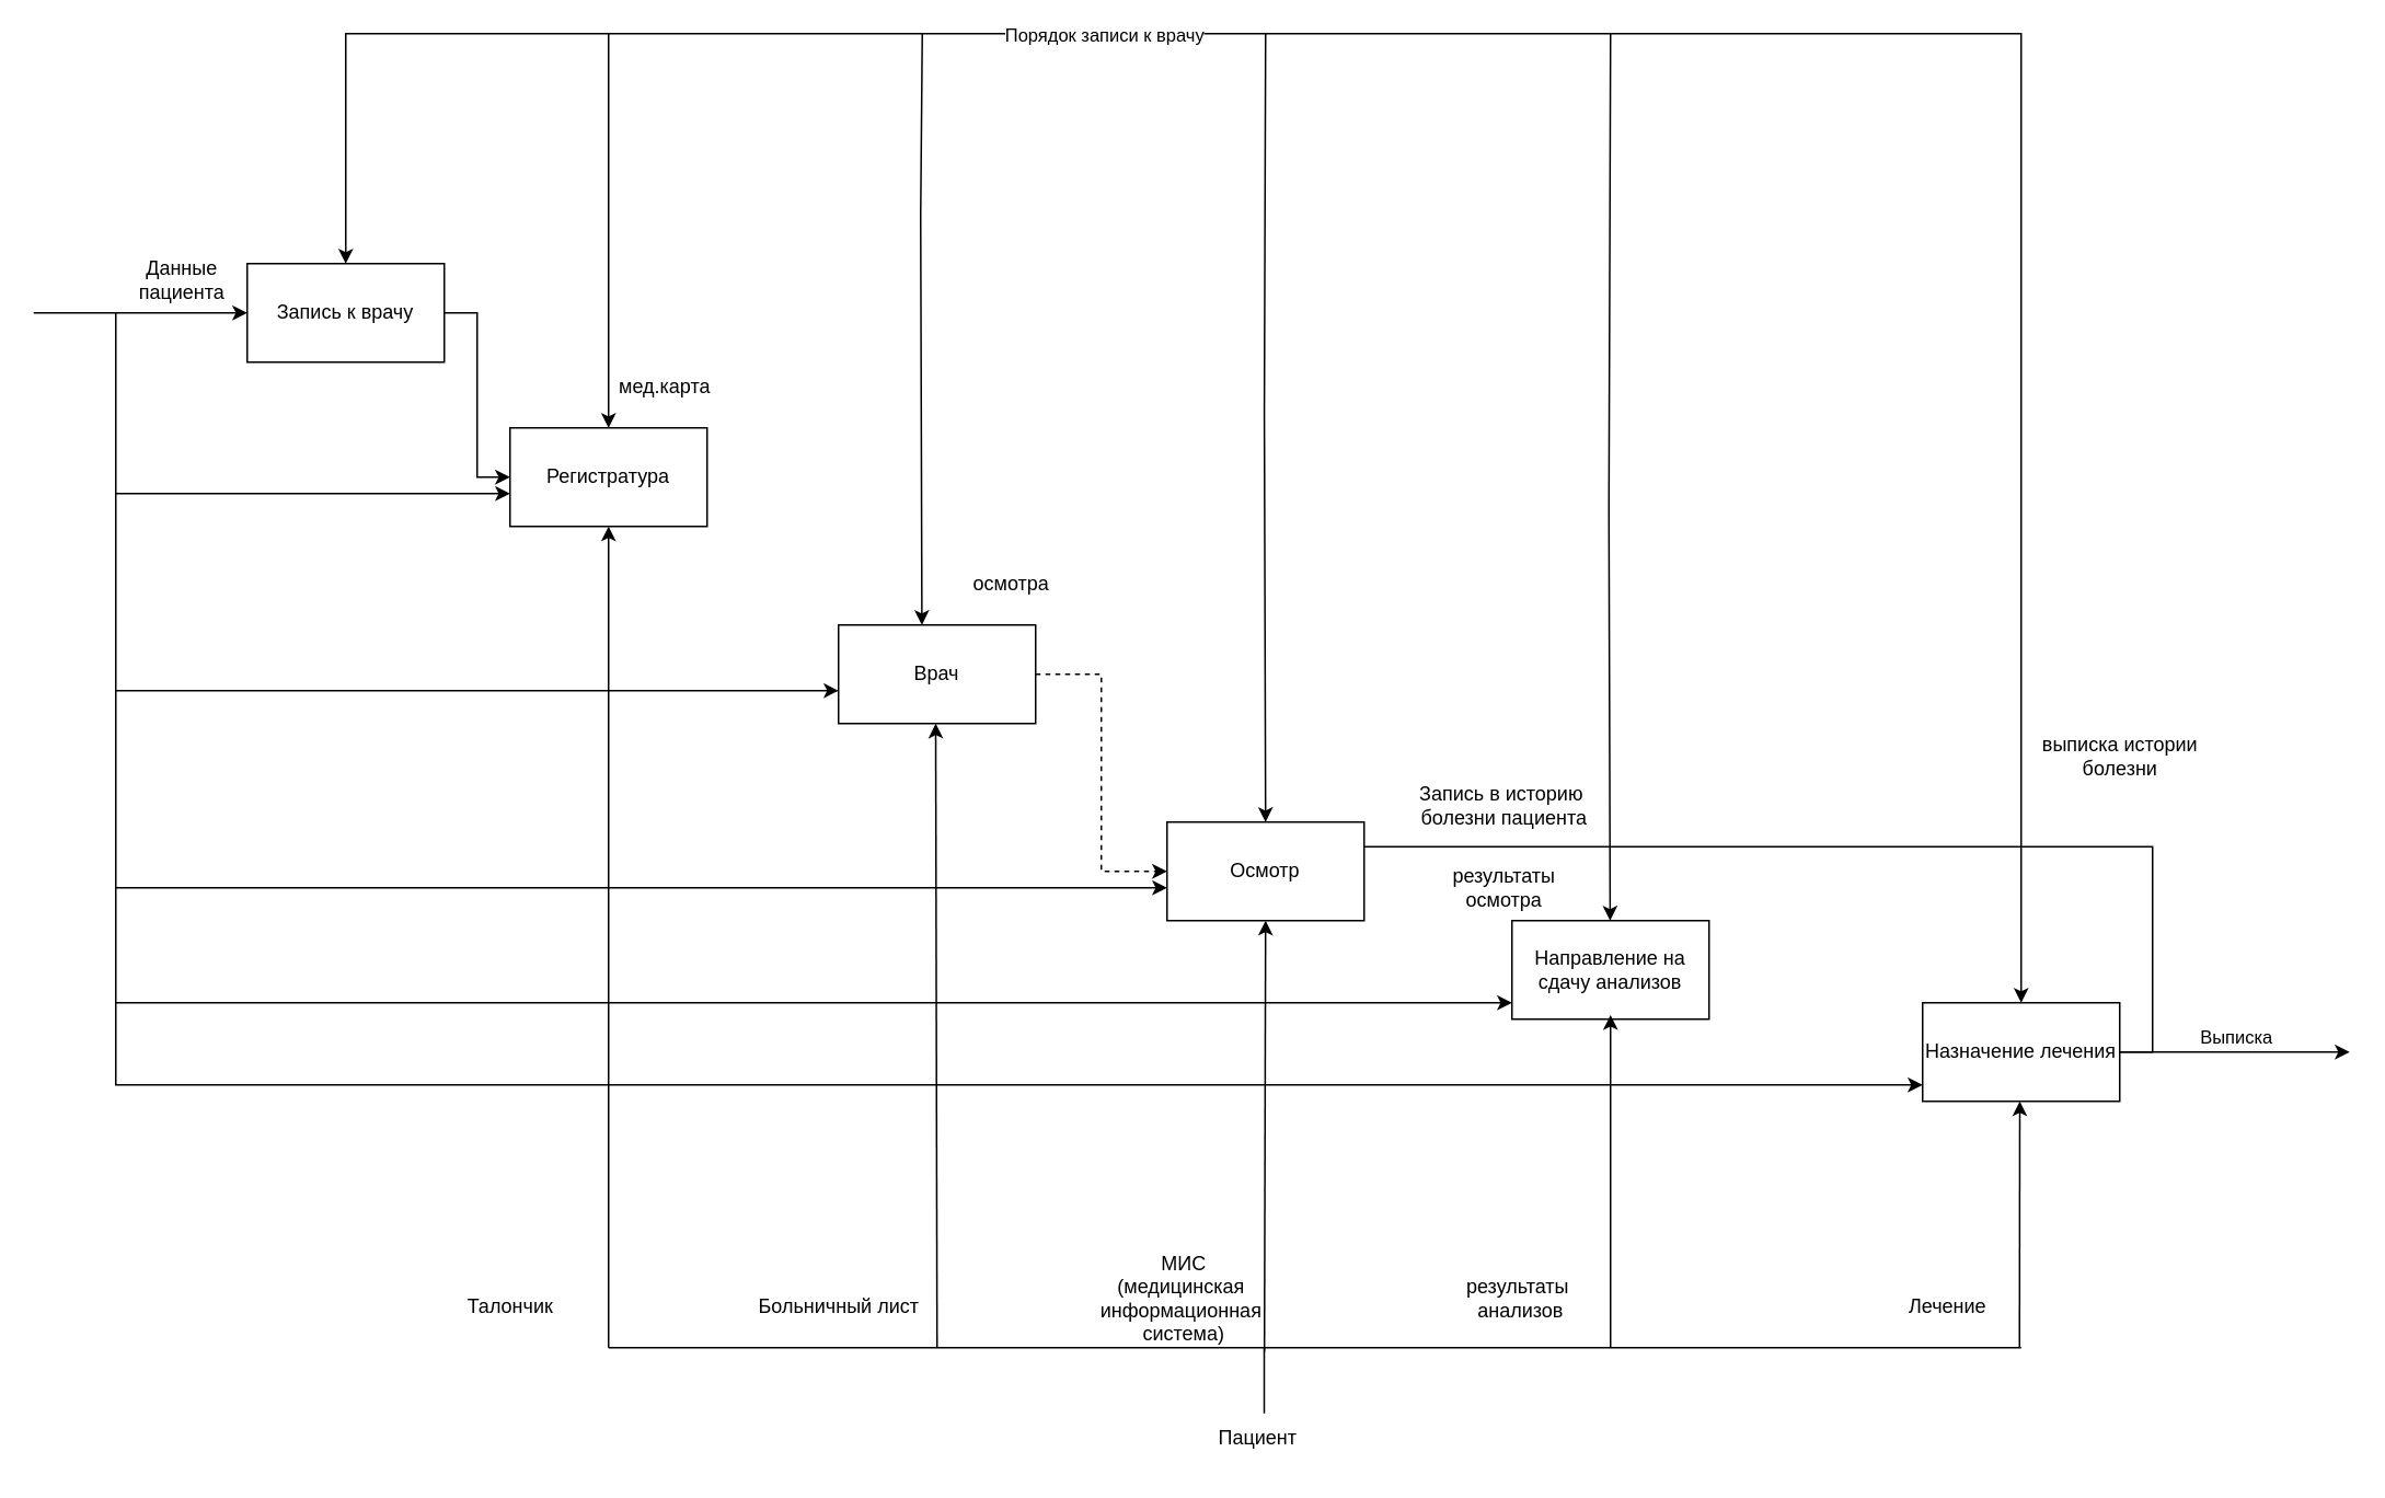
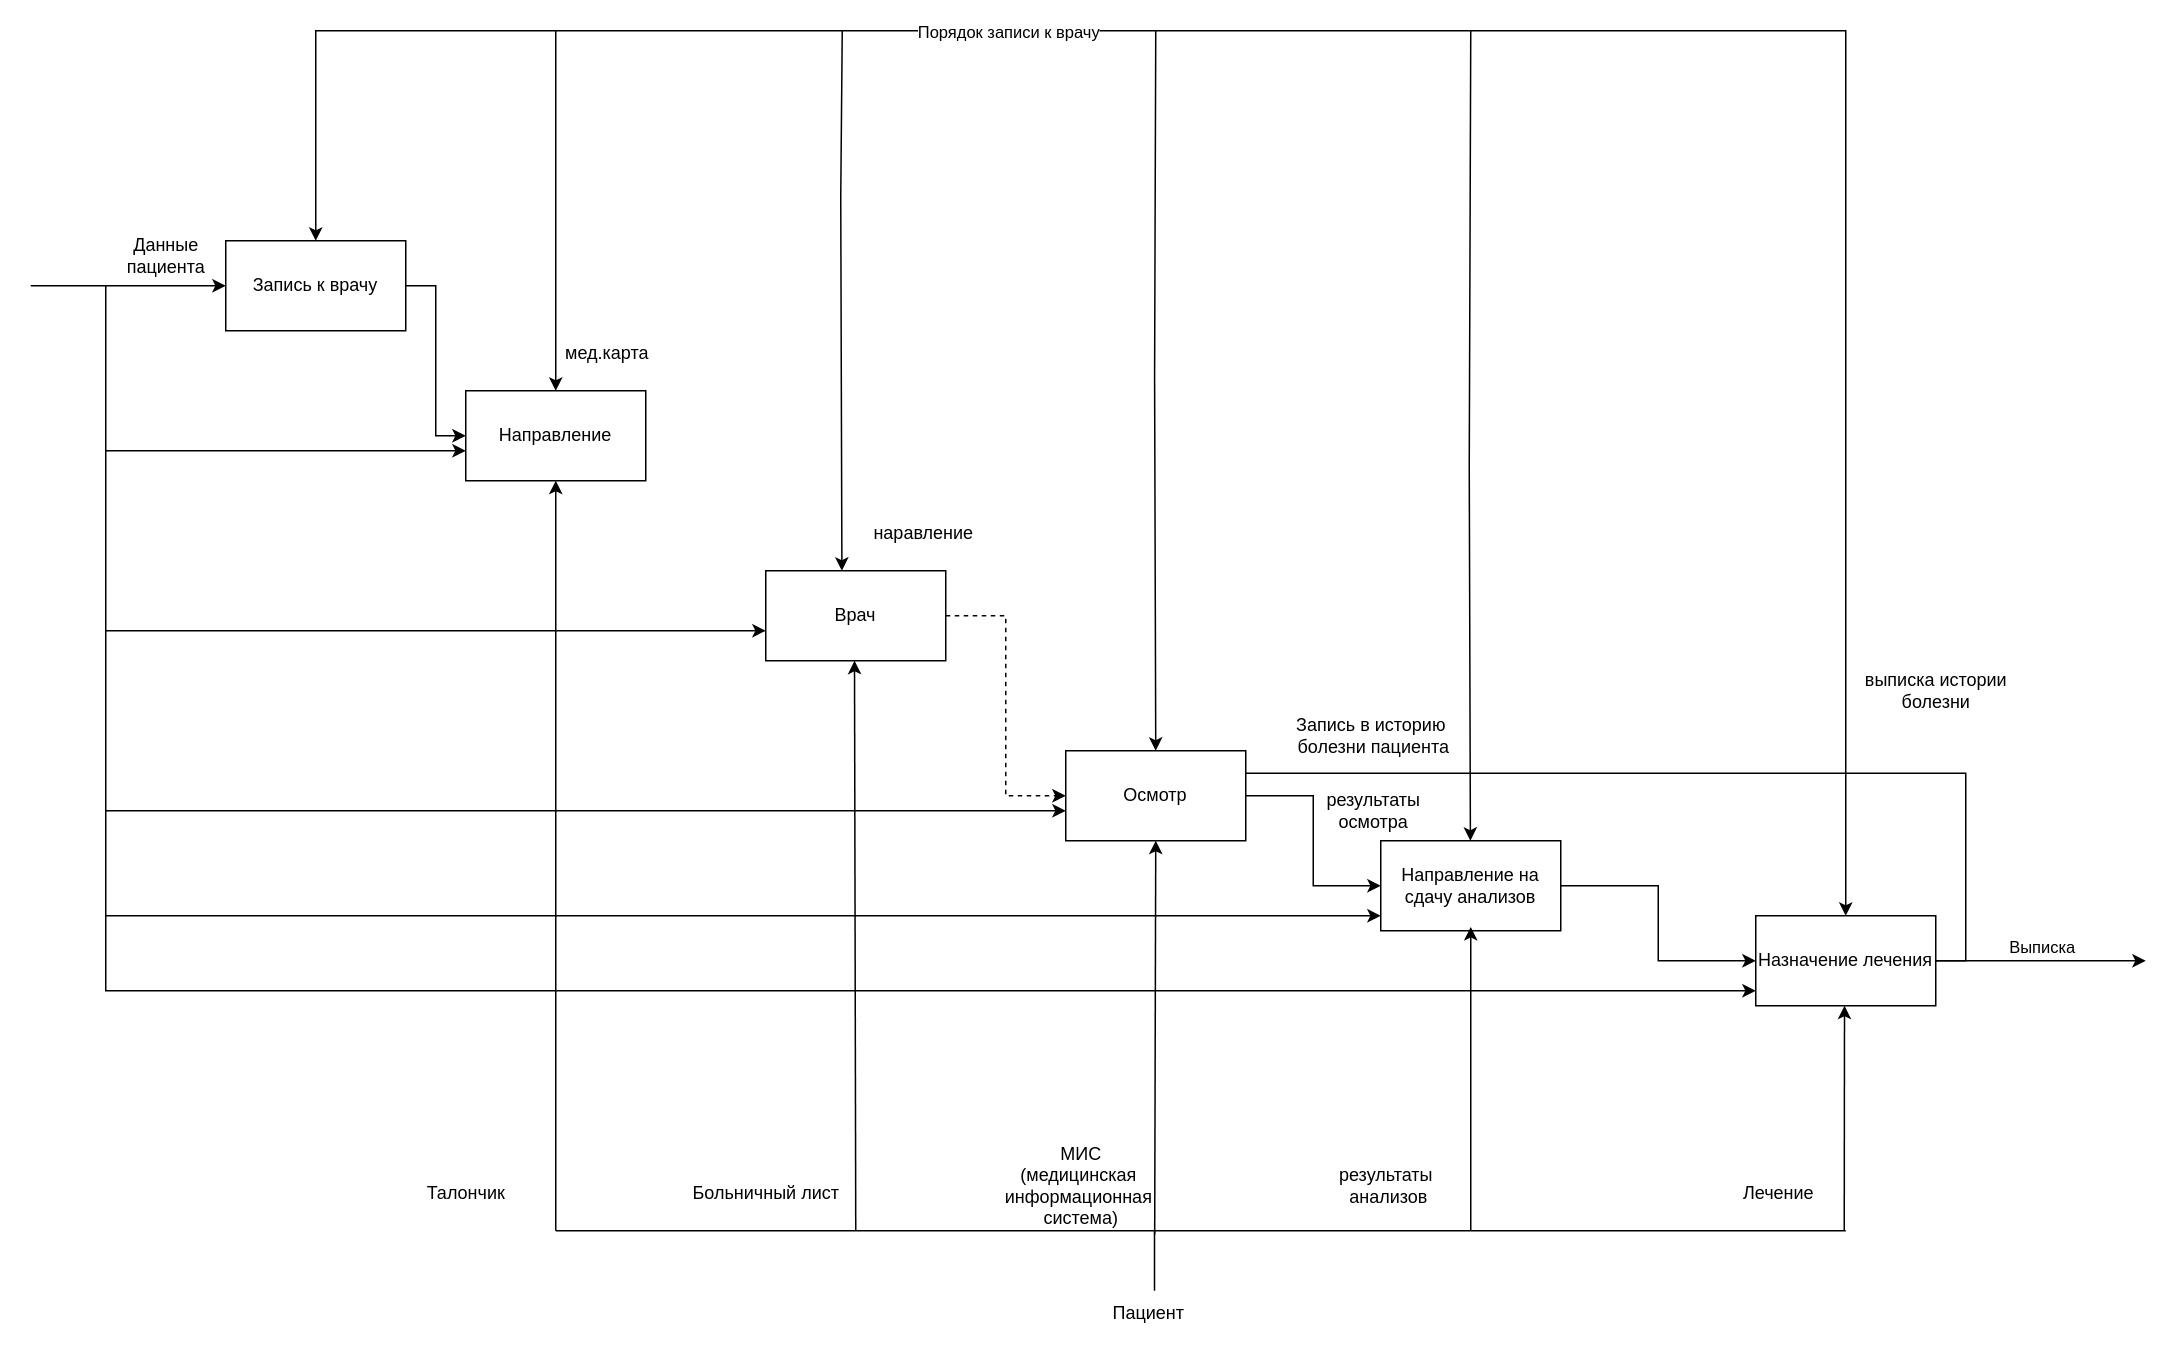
  <mxCell id="0" />
  <mxCell id="1" parent="0" />
+ <mxCell id="2" style="edgeStyle=orthogonalEdgeStyle;rounded=0;orthogonalLoop=1;jettySize=auto;html=1;exitX=1;exitY=0.5;exitDx=0;exitDy=0;entryX=0;entryY=0.5;entryDx=0;entryDy=0;" parent="1" source="3" target="12" edge="1"><mxGeometry relative="1" as="geometry" /></mxCell>
  <mxCell id="3" value="Направление на сдачу анализов" style="rounded=0;whiteSpace=wrap;html=1;" parent="1" vertex="1"><mxGeometry x="920" y="560" width="120" height="60" as="geometry" /></mxCell>
+ <mxCell id="4" style="edgeStyle=orthogonalEdgeStyle;rounded=0;orthogonalLoop=1;jettySize=auto;html=1;exitX=1;exitY=0.5;exitDx=0;exitDy=0;entryX=0;entryY=0.5;entryDx=0;entryDy=0;" parent="1" source="5" target="3" edge="1"><mxGeometry relative="1" as="geometry"><mxPoint x="1030" y="650" as="sourcePoint" /></mxGeometry></mxCell>
  <mxCell id="5" value="Осмотр" style="rounded=0;whiteSpace=wrap;html=1;" parent="1" vertex="1"><mxGeometry x="710" y="500" width="120" height="60" as="geometry" /></mxCell>
  <mxCell id="6" style="edgeStyle=orthogonalEdgeStyle;rounded=0;orthogonalLoop=1;jettySize=auto;html=1;exitX=1;exitY=0.5;exitDx=0;exitDy=0;entryX=0;entryY=0.5;entryDx=0;entryDy=0;dashed=1;" parent="1" source="7" target="5" edge="1"><mxGeometry relative="1" as="geometry" /></mxCell>
  <mxCell id="7" value="Врач" style="rounded=0;whiteSpace=wrap;html=1;" parent="1" vertex="1"><mxGeometry x="510" y="380" width="120" height="60" as="geometry" /></mxCell>
- <mxCell id="8" value="Регистратура" style="rounded=0;whiteSpace=wrap;html=1;" parent="1" vertex="1"><mxGeometry x="310" y="260" width="120" height="60" as="geometry" /></mxCell>
+ <mxCell id="8" value="Направление" style="rounded=0;whiteSpace=wrap;html=1;" parent="1" vertex="1"><mxGeometry x="310" y="260" width="120" height="60" as="geometry" /></mxCell>
  <mxCell id="9" style="edgeStyle=orthogonalEdgeStyle;rounded=0;orthogonalLoop=1;jettySize=auto;html=1;exitX=1;exitY=0.5;exitDx=0;exitDy=0;entryX=1;entryY=0.25;entryDx=0;entryDy=0;endArrow=none;" parent="1" source="12" target="5" edge="1"><mxGeometry relative="1" as="geometry"><mxPoint x="1510" y="640" as="targetPoint" /></mxGeometry></mxCell>
  <mxCell id="10" value="Выписка" style="edgeLabel;html=1;align=center;verticalAlign=middle;resizable=0;points=[];" parent="9" vertex="1" connectable="0"><mxGeometry x="-0.155" y="2" relative="1" as="geometry"><mxPoint x="169" y="113" as="offset" /></mxGeometry></mxCell>
  <mxCell id="11" style="edgeStyle=orthogonalEdgeStyle;rounded=0;orthogonalLoop=1;jettySize=auto;html=1;" parent="1" edge="1"><mxGeometry relative="1" as="geometry"><mxPoint x="1290" y="640" as="sourcePoint" /><mxPoint x="1430" y="640" as="targetPoint" /></mxGeometry></mxCell>
  <mxCell id="12" value="Назначение лечения" style="rounded=0;whiteSpace=wrap;html=1;" parent="1" vertex="1"><mxGeometry x="1170" y="610" width="120" height="60" as="geometry" /></mxCell>
  <mxCell id="13" style="edgeStyle=orthogonalEdgeStyle;rounded=0;orthogonalLoop=1;jettySize=auto;html=1;exitX=1;exitY=0.5;exitDx=0;exitDy=0;entryX=0;entryY=0.5;entryDx=0;entryDy=0;" parent="1" source="14" target="8" edge="1"><mxGeometry relative="1" as="geometry" /></mxCell>
  <mxCell id="14" value="Запись к врачу" style="rounded=0;whiteSpace=wrap;html=1;" parent="1" vertex="1"><mxGeometry x="150" y="160" width="120" height="60" as="geometry" /></mxCell>
  <mxCell id="15" value="" style="endArrow=classic;startArrow=classic;html=1;rounded=0;entryX=0.5;entryY=0;entryDx=0;entryDy=0;" parent="1" target="12" edge="1"><mxGeometry width="50" height="50" relative="1" as="geometry"><mxPoint x="210" y="160" as="sourcePoint" /><mxPoint x="260" y="110" as="targetPoint" /><Array as="points"><mxPoint x="210" y="20" /><mxPoint x="710" y="20" /><mxPoint x="1230" y="20" /></Array></mxGeometry></mxCell>
  <mxCell id="16" value="Порядок записи к врачу" style="edgeLabel;html=1;align=center;verticalAlign=middle;resizable=0;points=[];" parent="15" vertex="1" connectable="0"><mxGeometry x="-0.366" y="-3" relative="1" as="geometry"><mxPoint x="46" y="-3" as="offset" /></mxGeometry></mxCell>
  <mxCell id="17" value="" style="endArrow=classic;html=1;rounded=0;entryX=0.5;entryY=0;entryDx=0;entryDy=0;" parent="1" target="8" edge="1"><mxGeometry width="50" height="50" relative="1" as="geometry"><mxPoint x="370" y="20" as="sourcePoint" /><mxPoint x="369.23" y="160" as="targetPoint" /><Array as="points" /></mxGeometry></mxCell>
  <mxCell id="18" value="" style="endArrow=classic;html=1;rounded=0;entryX=0.5;entryY=0;entryDx=0;entryDy=0;startArrow=none;" parent="1" edge="1"><mxGeometry width="50" height="50" relative="1" as="geometry"><mxPoint x="770" y="20" as="sourcePoint" /><mxPoint x="770" y="500" as="targetPoint" /><Array as="points"><mxPoint x="769.23" y="250" /></Array></mxGeometry></mxCell>
  <mxCell id="19" value="" style="endArrow=classic;html=1;rounded=0;entryX=0.5;entryY=0;entryDx=0;entryDy=0;" parent="1" edge="1"><mxGeometry width="50" height="50" relative="1" as="geometry"><mxPoint x="561" y="20" as="sourcePoint" /><mxPoint x="560.77" y="380" as="targetPoint" /><Array as="points"><mxPoint x="560" y="130" /></Array></mxGeometry></mxCell>
  <mxCell id="20" value="" style="endArrow=classic;html=1;rounded=0;entryX=0.5;entryY=0;entryDx=0;entryDy=0;" parent="1" edge="1"><mxGeometry width="50" height="50" relative="1" as="geometry"><mxPoint x="980" y="20" as="sourcePoint" /><mxPoint x="979.77" y="560" as="targetPoint" /><Array as="points"><mxPoint x="979" y="310" /></Array></mxGeometry></mxCell>
  <mxCell id="21" value="" style="endArrow=classic;html=1;rounded=0;" parent="1" edge="1"><mxGeometry width="50" height="50" relative="1" as="geometry"><mxPoint x="70" y="190" as="sourcePoint" /><mxPoint x="1170" y="660" as="targetPoint" /><Array as="points"><mxPoint x="70" y="660" /></Array></mxGeometry></mxCell>
  <mxCell id="22" value="" style="endArrow=classic;html=1;rounded=0;" parent="1" edge="1"><mxGeometry width="50" height="50" relative="1" as="geometry"><mxPoint x="370" y="820" as="sourcePoint" /><mxPoint x="370" y="320" as="targetPoint" /></mxGeometry></mxCell>
  <mxCell id="23" value="Талончик" style="text;html=1;align=center;verticalAlign=middle;resizable=0;points=[];autosize=1;strokeColor=none;fillColor=none;" parent="1" vertex="1"><mxGeometry x="270" y="780" width="80" height="30" as="geometry" /></mxCell>
  <mxCell id="24" value="" style="endArrow=classic;html=1;rounded=0;" parent="1" edge="1"><mxGeometry width="50" height="50" relative="1" as="geometry"><mxPoint x="1229" y="820" as="sourcePoint" /><mxPoint x="1229.17" y="670" as="targetPoint" /></mxGeometry></mxCell>
  <mxCell id="25" value="Лечение&lt;br&gt;" style="text;html=1;align=center;verticalAlign=middle;resizable=0;points=[];autosize=1;strokeColor=none;fillColor=none;" parent="1" vertex="1"><mxGeometry x="1150" y="780" width="70" height="30" as="geometry" /></mxCell>
  <mxCell id="26" value="Запись в историю&amp;nbsp;&lt;br&gt;болезни пациента" style="text;html=1;align=center;verticalAlign=middle;resizable=0;points=[];autosize=1;strokeColor=none;fillColor=none;" parent="1" vertex="1"><mxGeometry x="850" y="470" width="130" height="40" as="geometry" /></mxCell>
  <mxCell id="27" value="" style="endArrow=none;html=1;rounded=0;" parent="1" edge="1"><mxGeometry width="50" height="50" relative="1" as="geometry"><mxPoint x="370" y="820" as="sourcePoint" /><mxPoint x="1230" y="820" as="targetPoint" /><Array as="points"><mxPoint x="790" y="820" /></Array></mxGeometry></mxCell>
  <mxCell id="28" value="" style="endArrow=none;html=1;rounded=0;" parent="1" edge="1"><mxGeometry width="50" height="50" relative="1" as="geometry"><mxPoint x="769.17" y="860" as="sourcePoint" /><mxPoint x="769.17" y="820" as="targetPoint" /></mxGeometry></mxCell>
  <mxCell id="29" value="Пациент" style="text;html=1;align=center;verticalAlign=middle;resizable=0;points=[];autosize=1;strokeColor=none;fillColor=none;" parent="1" vertex="1"><mxGeometry x="730" y="860" width="70" height="30" as="geometry" /></mxCell>
  <mxCell id="30" value="" style="endArrow=classic;html=1;rounded=0;entryX=0;entryY=0.5;entryDx=0;entryDy=0;" parent="1" target="14" edge="1"><mxGeometry width="50" height="50" relative="1" as="geometry"><mxPoint x="70" y="190" as="sourcePoint" /><mxPoint x="120" y="150" as="targetPoint" /></mxGeometry></mxCell>
  <mxCell id="31" value="" style="endArrow=classic;html=1;rounded=0;" parent="1" edge="1"><mxGeometry width="50" height="50" relative="1" as="geometry"><mxPoint x="70" y="610" as="sourcePoint" /><mxPoint x="920" y="610" as="targetPoint" /></mxGeometry></mxCell>
  <mxCell id="32" value="" style="endArrow=classic;html=1;rounded=0;" parent="1" edge="1"><mxGeometry width="50" height="50" relative="1" as="geometry"><mxPoint x="70" y="540" as="sourcePoint" /><mxPoint x="710" y="540" as="targetPoint" /></mxGeometry></mxCell>
  <mxCell id="33" value="" style="endArrow=classic;html=1;rounded=0;" parent="1" edge="1"><mxGeometry width="50" height="50" relative="1" as="geometry"><mxPoint x="70" y="420" as="sourcePoint" /><mxPoint x="510" y="420" as="targetPoint" /></mxGeometry></mxCell>
  <mxCell id="34" value="" style="endArrow=classic;html=1;rounded=0;" parent="1" edge="1"><mxGeometry width="50" height="50" relative="1" as="geometry"><mxPoint x="70" y="300" as="sourcePoint" /><mxPoint x="310" y="300" as="targetPoint" /></mxGeometry></mxCell>
  <mxCell id="35" value="" style="endArrow=classic;html=1;rounded=0;" parent="1" edge="1"><mxGeometry width="50" height="50" relative="1" as="geometry"><mxPoint x="570" y="820" as="sourcePoint" /><mxPoint x="569.17" y="440" as="targetPoint" /></mxGeometry></mxCell>
  <mxCell id="36" value="" style="endArrow=classic;html=1;rounded=0;" parent="1" edge="1"><mxGeometry width="50" height="50" relative="1" as="geometry"><mxPoint x="980" y="820" as="sourcePoint" /><mxPoint x="980" y="617.5" as="targetPoint" /></mxGeometry></mxCell>
  <mxCell id="37" value="Больничный лист" style="text;html=1;align=center;verticalAlign=middle;resizable=0;points=[];autosize=1;strokeColor=none;fillColor=none;" parent="1" vertex="1"><mxGeometry x="450" y="780" width="120" height="30" as="geometry" /></mxCell>
  <mxCell id="38" value="Данные&lt;br&gt;пациента" style="text;html=1;align=center;verticalAlign=middle;resizable=0;points=[];autosize=1;strokeColor=none;fillColor=none;" parent="1" vertex="1"><mxGeometry x="70" y="150" width="80" height="40" as="geometry" /></mxCell>
  <mxCell id="39" value="" style="endArrow=none;html=1;rounded=0;" parent="1" edge="1"><mxGeometry width="50" height="50" relative="1" as="geometry"><mxPoint x="20" y="190" as="sourcePoint" /><mxPoint x="70" y="190" as="targetPoint" /></mxGeometry></mxCell>
  <mxCell id="40" value="результаты&lt;br&gt;осмотра" style="text;html=1;align=center;verticalAlign=middle;resizable=0;points=[];autosize=1;strokeColor=none;fillColor=none;" parent="1" vertex="1"><mxGeometry x="870" y="520" width="90" height="40" as="geometry" /></mxCell>
  <mxCell id="41" value="мед.карта" style="text;html=1;align=center;verticalAlign=middle;resizable=0;points=[];autosize=1;strokeColor=none;fillColor=none;" parent="1" vertex="1"><mxGeometry x="364" y="220" width="80" height="30" as="geometry" /></mxCell>
  <mxCell id="42" value="выписка истории&lt;br&gt;болезни" style="text;html=1;align=center;verticalAlign=middle;resizable=0;points=[];autosize=1;strokeColor=none;fillColor=none;" parent="1" vertex="1"><mxGeometry x="1230" y="440" width="120" height="40" as="geometry" /></mxCell>
- <mxCell id="43" value="осмотра" style="text;html=1;align=center;verticalAlign=middle;resizable=0;points=[];autosize=1;strokeColor=none;fillColor=none;" parent="1" vertex="1"><mxGeometry x="570" y="340" width="90" height="30" as="geometry" /></mxCell>
+ <mxCell id="43" value="наравление" style="text;html=1;align=center;verticalAlign=middle;resizable=0;points=[];autosize=1;strokeColor=none;fillColor=none;" parent="1" vertex="1"><mxGeometry x="570" y="340" width="90" height="30" as="geometry" /></mxCell>
  <mxCell id="44" value="" style="endArrow=classic;html=1;rounded=0;entryX=0.5;entryY=1;entryDx=0;entryDy=0;" parent="1" target="5" edge="1"><mxGeometry width="50" height="50" relative="1" as="geometry"><mxPoint x="769.29" y="822.5" as="sourcePoint" /><mxPoint x="769.29" y="620" as="targetPoint" /></mxGeometry></mxCell>
  <mxCell id="45" value="результаты&amp;nbsp;&lt;br&gt;анализов" style="text;html=1;align=center;verticalAlign=middle;resizable=0;points=[];autosize=1;strokeColor=none;fillColor=none;" parent="1" vertex="1"><mxGeometry x="880" y="770" width="90" height="40" as="geometry" /></mxCell>
  <mxCell id="46" value="МИС&lt;br&gt;(медицинская&amp;nbsp;&lt;br&gt;информационная&amp;nbsp;&lt;br&gt;система)" style="text;html=1;align=center;verticalAlign=middle;resizable=0;points=[];autosize=1;strokeColor=none;fillColor=none;" parent="1" vertex="1"><mxGeometry x="660" y="755" width="120" height="70" as="geometry" /></mxCell>
